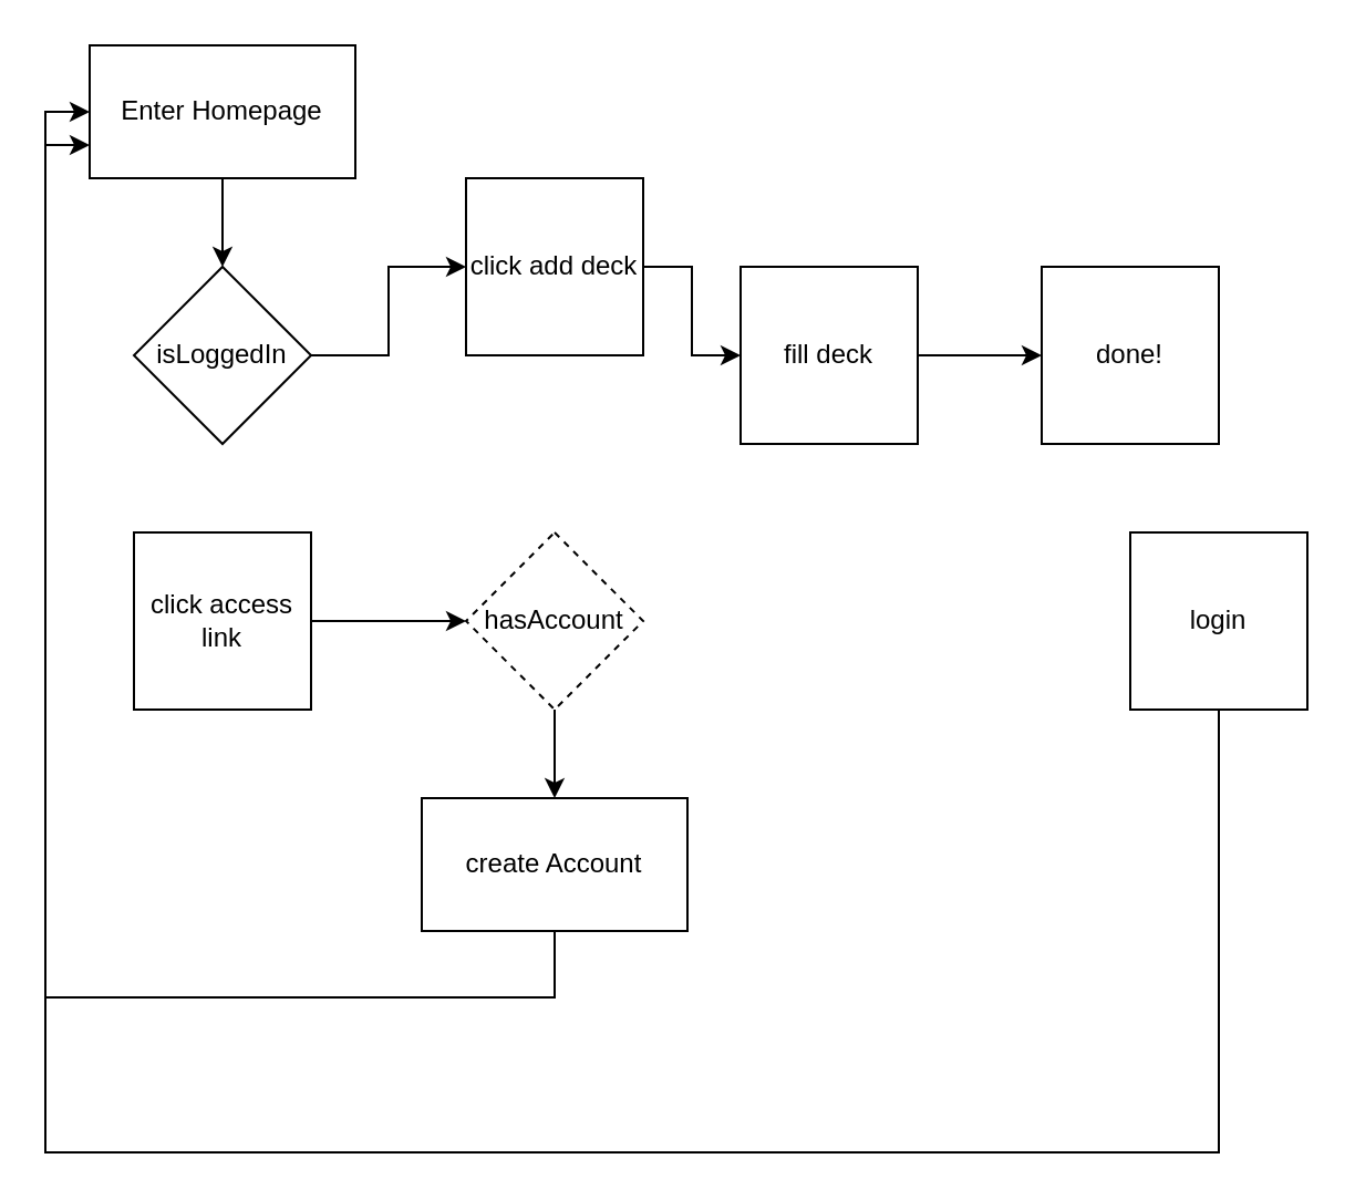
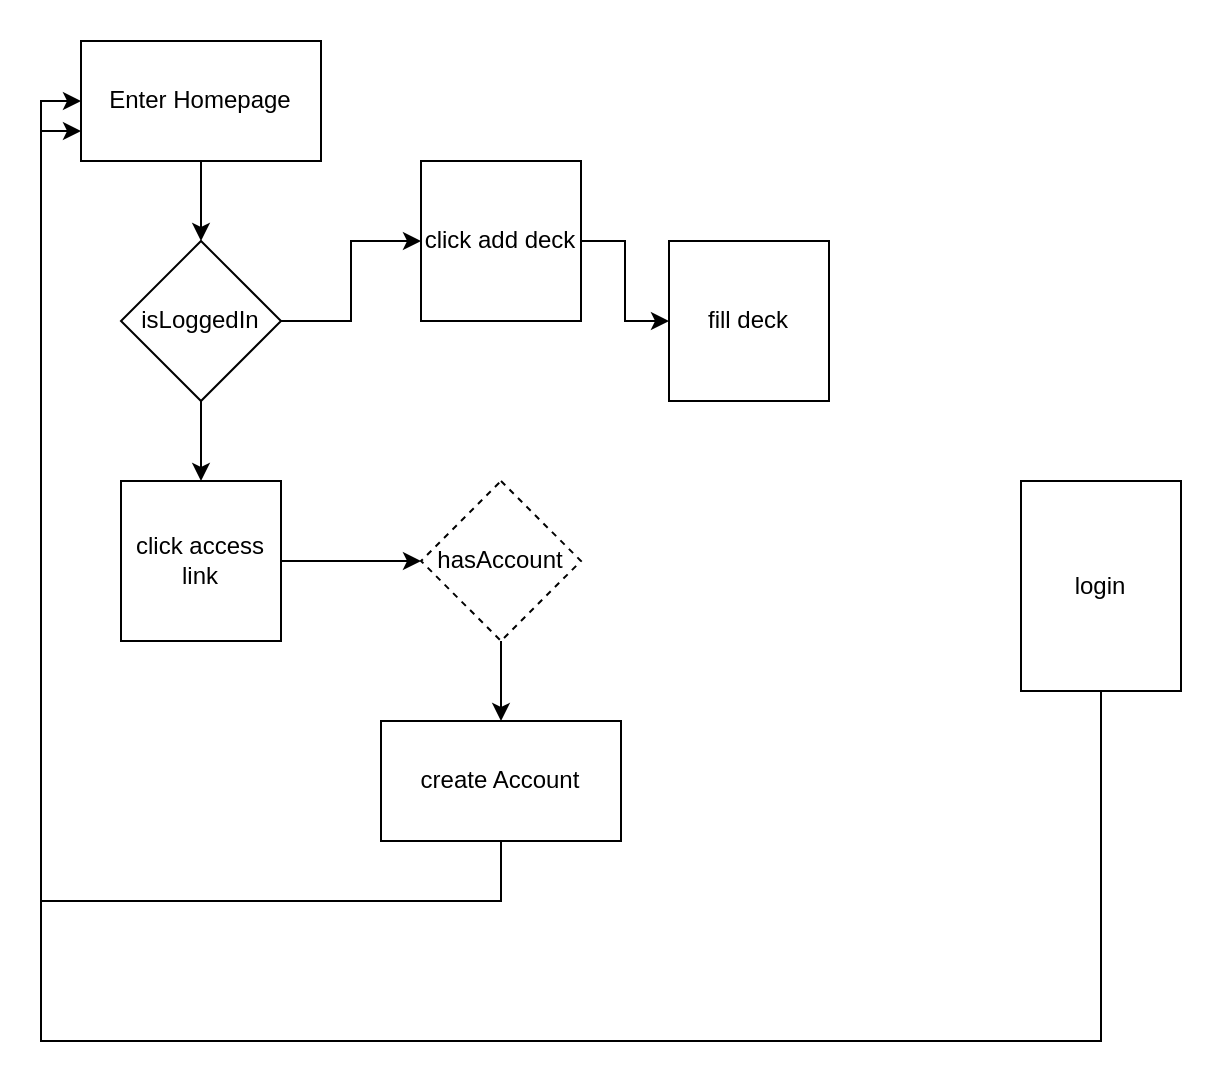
  <mxCell id="0" />
  <mxCell id="1" parent="0" />
  <mxCell id="2" style="edgeStyle=orthogonalEdgeStyle;rounded=0;orthogonalLoop=1;jettySize=auto;html=1;exitX=0.5;exitY=1;exitDx=0;exitDy=0;" edge="1" parent="1" source="3" target="6"><mxGeometry relative="1" as="geometry" /></mxCell>
  <mxCell id="3" value="Enter Homepage" style="rounded=0;whiteSpace=wrap;html=1;" vertex="1" parent="1"><mxGeometry x="40" y="20" width="120" height="60" as="geometry" /></mxCell>
  <mxCell id="4" style="edgeStyle=orthogonalEdgeStyle;rounded=0;orthogonalLoop=1;jettySize=auto;html=1;exitX=1;exitY=0.5;exitDx=0;exitDy=0;entryX=0;entryY=0.5;entryDx=0;entryDy=0;" edge="1" parent="1" source="6" target="8"><mxGeometry relative="1" as="geometry" /></mxCell>
+ <mxCell id="5" style="edgeStyle=orthogonalEdgeStyle;rounded=0;orthogonalLoop=1;jettySize=auto;html=1;exitX=0.5;exitY=1;exitDx=0;exitDy=0;entryX=0.5;entryY=0;entryDx=0;entryDy=0;" edge="1" parent="1" source="6" target="10"><mxGeometry relative="1" as="geometry" /></mxCell>
  <mxCell id="6" value="isLoggedIn" style="rhombus;whiteSpace=wrap;html=1;" vertex="1" parent="1"><mxGeometry x="60" y="120" width="80" height="80" as="geometry" /></mxCell>
  <mxCell id="7" value="" style="edgeStyle=orthogonalEdgeStyle;rounded=0;orthogonalLoop=1;jettySize=auto;html=1;" edge="1" parent="1" source="8" target="12"><mxGeometry relative="1" as="geometry" /></mxCell>
  <mxCell id="8" value="click add deck" style="whiteSpace=wrap;html=1;aspect=fixed;" vertex="1" parent="1"><mxGeometry x="210" y="80" width="80" height="80" as="geometry" /></mxCell>
  <mxCell id="9" value="" style="edgeStyle=orthogonalEdgeStyle;rounded=0;orthogonalLoop=1;jettySize=auto;html=1;" edge="1" parent="1" source="10" target="15"><mxGeometry relative="1" as="geometry" /></mxCell>
  <mxCell id="10" value="click access link" style="whiteSpace=wrap;html=1;aspect=fixed;" vertex="1" parent="1"><mxGeometry x="60" y="240" width="80" height="80" as="geometry" /></mxCell>
- <mxCell id="11" value="" style="edgeStyle=orthogonalEdgeStyle;rounded=0;orthogonalLoop=1;jettySize=auto;html=1;" edge="1" parent="1" source="12" target="13"><mxGeometry relative="1" as="geometry" /></mxCell>
  <mxCell id="12" value="fill deck" style="whiteSpace=wrap;html=1;aspect=fixed;" vertex="1" parent="1"><mxGeometry x="334" y="120" width="80" height="80" as="geometry" /></mxCell>
- <mxCell id="13" value="done!" style="whiteSpace=wrap;html=1;aspect=fixed;" vertex="1" parent="1"><mxGeometry x="470" y="120" width="80" height="80" as="geometry" /></mxCell>
  <mxCell id="14" value="" style="edgeStyle=orthogonalEdgeStyle;rounded=0;orthogonalLoop=1;jettySize=auto;html=1;" edge="1" parent="1" source="15" target="19"><mxGeometry relative="1" as="geometry" /></mxCell>
  <mxCell id="15" value="hasAccount" style="rhombus;whiteSpace=wrap;html=1;dashed=1;" vertex="1" parent="1"><mxGeometry x="210" y="240" width="80" height="80" as="geometry" /></mxCell>
  <mxCell id="16" style="edgeStyle=orthogonalEdgeStyle;rounded=0;orthogonalLoop=1;jettySize=auto;html=1;entryX=0;entryY=0.5;entryDx=0;entryDy=0;" edge="1" parent="1" source="17" target="3"><mxGeometry relative="1" as="geometry"><Array as="points"><mxPoint x="550" y="520" /><mxPoint x="20" y="520" /><mxPoint x="20" y="50" /></Array></mxGeometry></mxCell>
- <mxCell id="17" value="login" style="whiteSpace=wrap;html=1;aspect=fixed;" vertex="1" parent="1"><mxGeometry x="510" y="240" width="80" height="80" as="geometry" /></mxCell>
+ <mxCell id="17" value="login" style="whiteSpace=wrap;html=1;aspect=fixed;" vertex="1" parent="1"><mxGeometry x="510" y="240" width="80" height="105" as="geometry" /></mxCell>
  <mxCell id="18" style="edgeStyle=orthogonalEdgeStyle;rounded=0;orthogonalLoop=1;jettySize=auto;html=1;entryX=0;entryY=0.75;entryDx=0;entryDy=0;" edge="1" parent="1" source="19" target="3"><mxGeometry relative="1" as="geometry"><Array as="points"><mxPoint x="250" y="450" /><mxPoint x="20" y="450" /><mxPoint x="20" y="65" /></Array></mxGeometry></mxCell>
  <mxCell id="19" value="create Account" style="whiteSpace=wrap;html=1;" vertex="1" parent="1"><mxGeometry x="190" y="360" width="120" height="60" as="geometry" /></mxCell>
